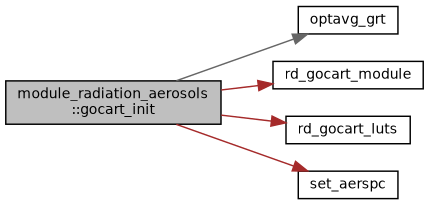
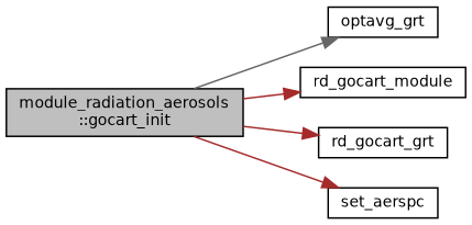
  digraph {
    rankdir=LR
    node [color=black fillcolor=white fontname=Helvetica fontsize=10 shape=record style=filled]
    edge [color=brown fontname=Helvetica fontsize=10 labelfontname=Helvetica labelfontsize=10 style=solid]
    n1 [fillcolor=grey75 fontcolor=black height=0.2 label="module_radiation_aerosols\l::gocart_init" width=0.4]
    n2 [height=0.2 label=optavg_grt width=0.4]
    n3 [height=0.2 label=rd_gocart_module width=0.4]
-   n4 [height=0.2 label=rd_gocart_luts width=0.4]
+   n4 [height=0.2 label=rd_gocart_grt width=0.4]
    n5 [height=0.2 label=set_aerspc width=0.4]
    n1 -> n2 [color=gray40]
    n1 -> n3
    n1 -> n4
    n1 -> n5
  }
